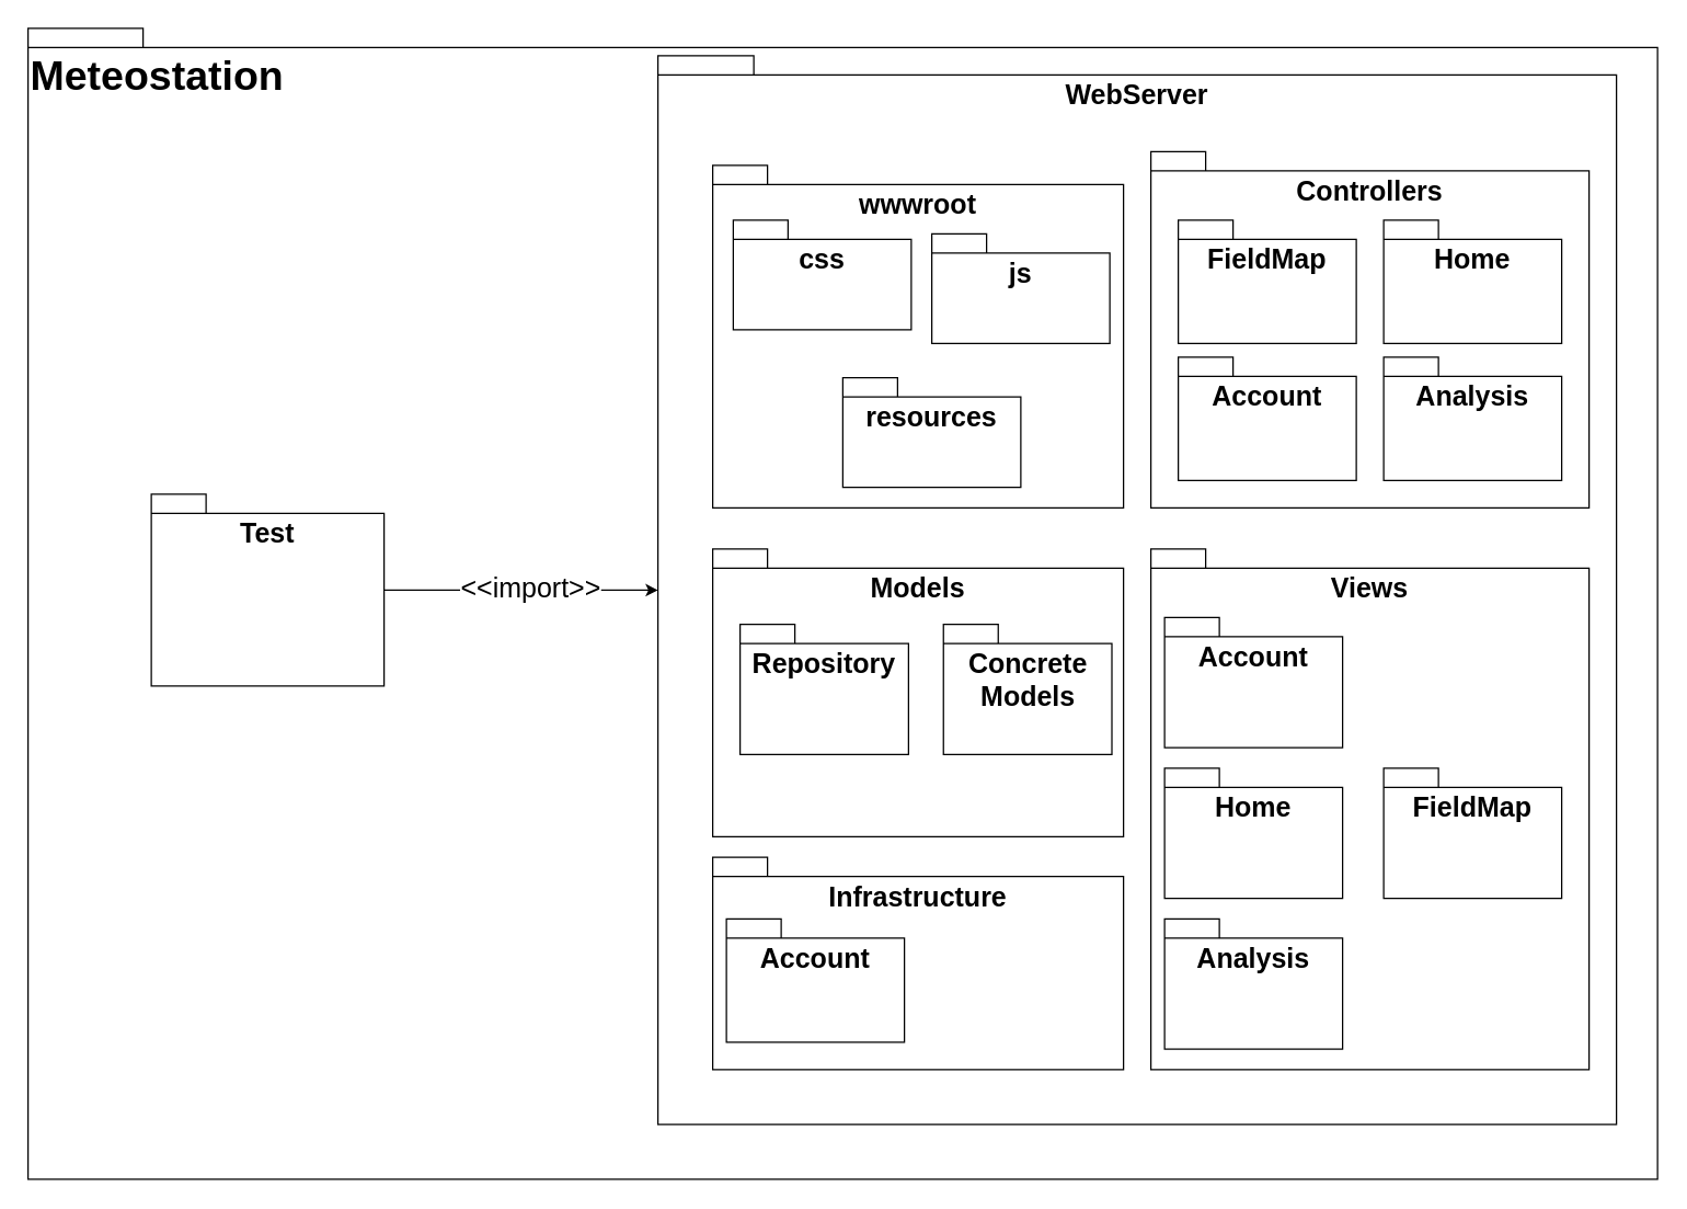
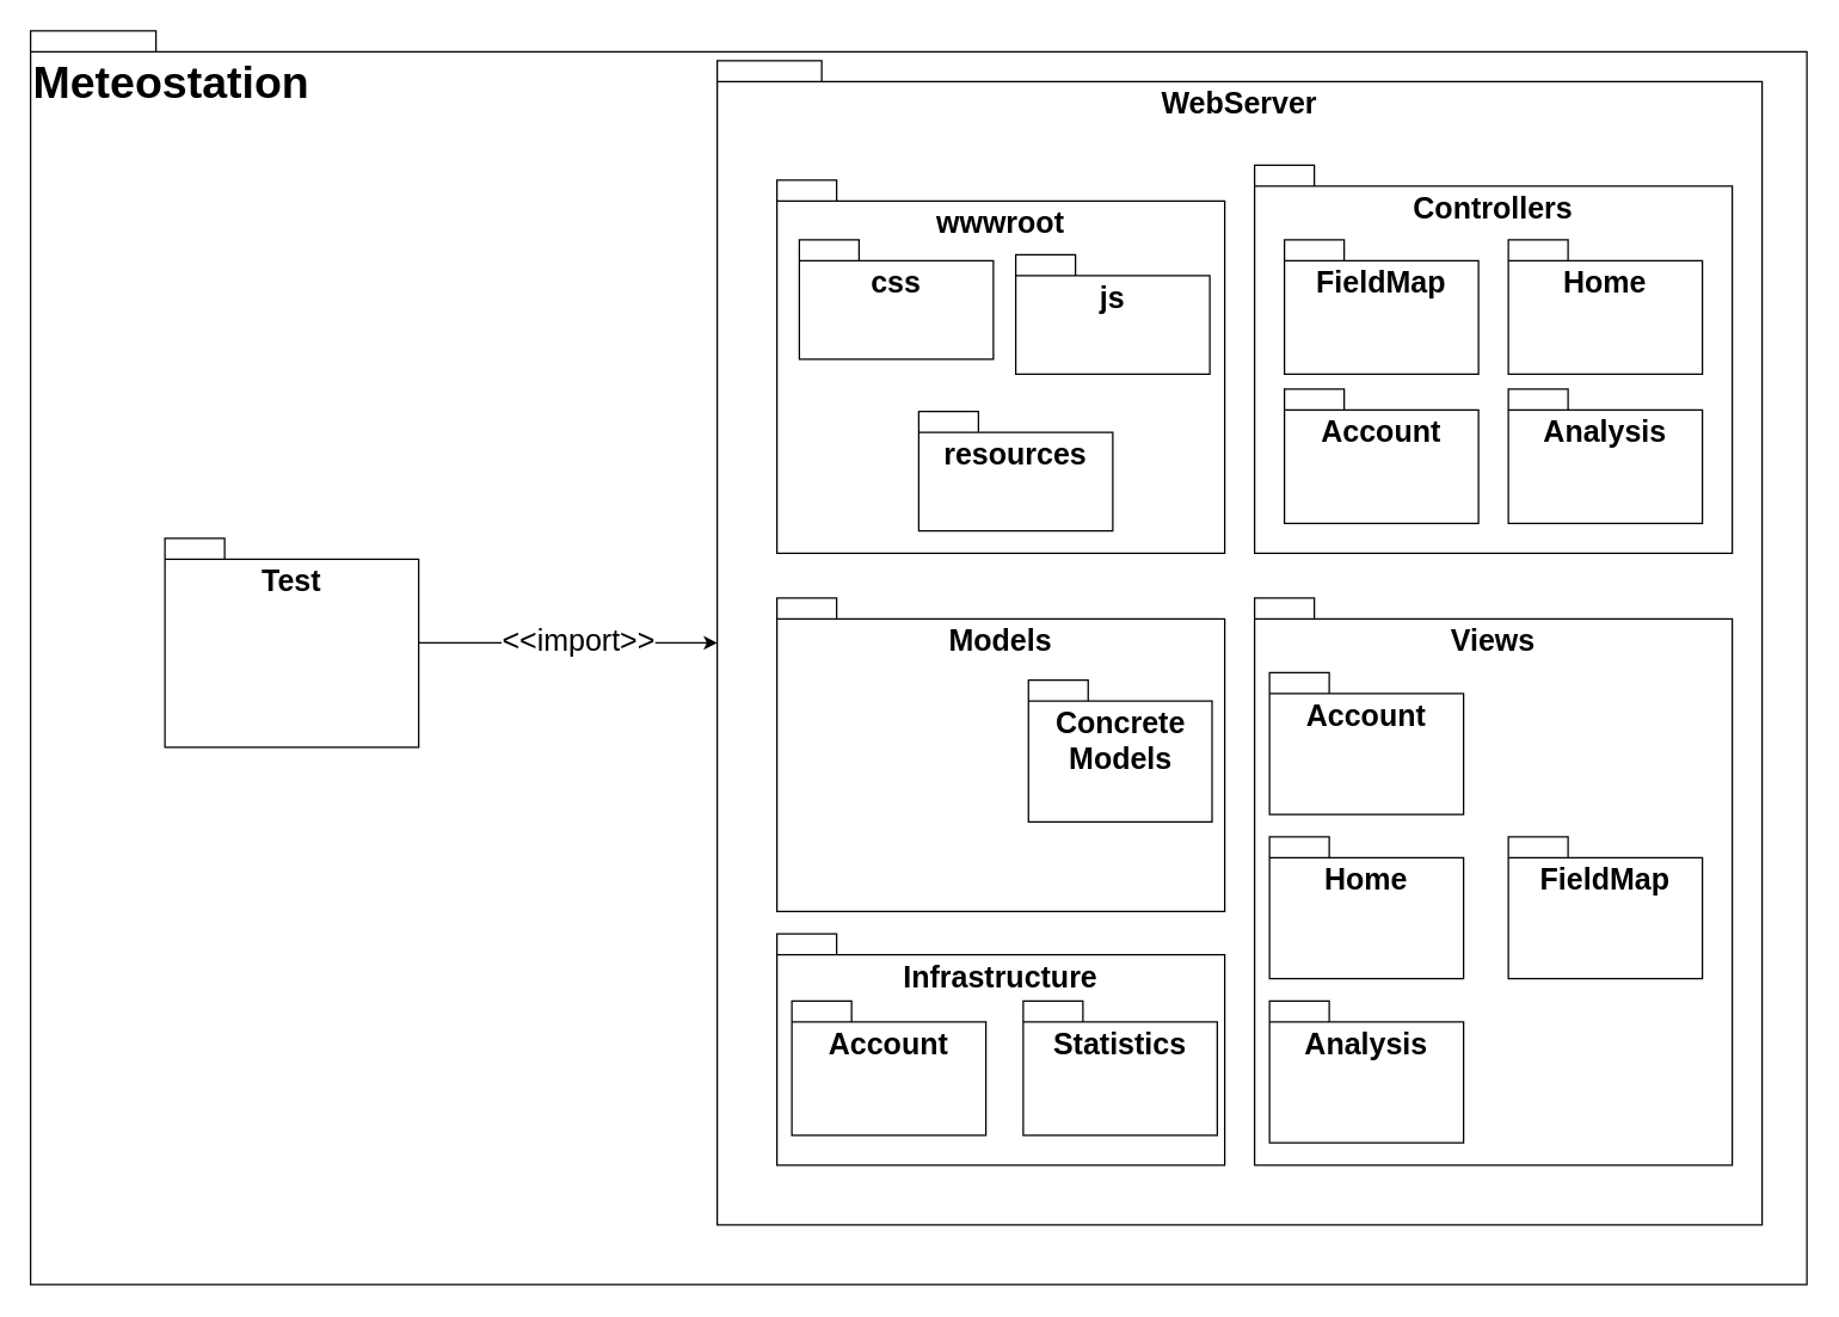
  <mxCell id="0" style=";html=1;" />
  <mxCell id="1" style=";html=1;" parent="0" />
  <mxCell id="2" value="Meteostation" style="shape=folder;fontStyle=1;spacingTop=10;tabWidth=40;tabHeight=14;tabPosition=left;html=1;whiteSpace=wrap;verticalAlign=top;fontSize=30;align=left;" vertex="1" parent="1"><mxGeometry x="20" y="20" width="1190" height="840" as="geometry" /></mxCell>
  <mxCell id="3" style="edgeStyle=orthogonalEdgeStyle;rounded=0;orthogonalLoop=1;jettySize=auto;html=1;dashed=0;dashPattern=12 12;" edge="1" parent="1" source="5" target="7"><mxGeometry relative="1" as="geometry"><Array as="points"><mxPoint x="320" y="430" /><mxPoint x="320" y="430" /></Array></mxGeometry></mxCell>
  <mxCell id="4" value="&lt;font style=&quot;font-size: 20px;&quot;&gt;&amp;lt;&amp;lt;import&amp;gt;&amp;gt;&lt;/font&gt;" style="edgeLabel;html=1;align=center;verticalAlign=middle;resizable=0;points=[];" vertex="1" connectable="0" parent="3"><mxGeometry x="0.059" y="3" relative="1" as="geometry"><mxPoint as="offset" /></mxGeometry></mxCell>
  <mxCell id="5" value="Test" style="shape=folder;fontStyle=1;spacingTop=10;tabWidth=40;tabHeight=14;tabPosition=left;html=1;whiteSpace=wrap;verticalAlign=top;fontSize=20;" vertex="1" parent="1"><mxGeometry x="110" y="360" width="170" height="140" as="geometry" /></mxCell>
  <mxCell id="6" value="" style="group" vertex="1" connectable="0" parent="1"><mxGeometry x="480" y="40" width="700" height="780" as="geometry" /></mxCell>
  <mxCell id="7" value="WebServer" style="shape=folder;fontStyle=1;spacingTop=10;tabWidth=40;tabHeight=14;tabPosition=left;html=1;whiteSpace=wrap;verticalAlign=top;fontSize=20;" vertex="1" parent="6"><mxGeometry width="700" height="780" as="geometry" /></mxCell>
  <mxCell id="8" value="" style="group" vertex="1" connectable="0" parent="6"><mxGeometry x="40" y="80" width="300" height="250" as="geometry" /></mxCell>
  <mxCell id="9" value="wwwroot" style="shape=folder;fontStyle=1;spacingTop=10;tabWidth=40;tabHeight=14;tabPosition=left;html=1;whiteSpace=wrap;verticalAlign=top;fontSize=20;" vertex="1" parent="8"><mxGeometry width="300" height="250" as="geometry" /></mxCell>
  <mxCell id="10" value="css" style="shape=folder;fontStyle=1;spacingTop=10;tabWidth=40;tabHeight=14;tabPosition=left;html=1;whiteSpace=wrap;verticalAlign=top;fontSize=20;" vertex="1" parent="8"><mxGeometry x="15" y="40" width="130" height="80" as="geometry" /></mxCell>
  <mxCell id="11" value="js" style="shape=folder;fontStyle=1;spacingTop=10;tabWidth=40;tabHeight=14;tabPosition=left;html=1;whiteSpace=wrap;verticalAlign=top;fontSize=20;" vertex="1" parent="8"><mxGeometry x="160" y="50" width="130" height="80" as="geometry" /></mxCell>
  <mxCell id="12" value="resources" style="shape=folder;fontStyle=1;spacingTop=10;tabWidth=40;tabHeight=14;tabPosition=left;html=1;whiteSpace=wrap;verticalAlign=top;fontSize=20;" vertex="1" parent="8"><mxGeometry x="95" y="155" width="130" height="80" as="geometry" /></mxCell>
  <mxCell id="13" value="" style="group" vertex="1" connectable="0" parent="6"><mxGeometry x="360" y="70" width="320" height="260" as="geometry" /></mxCell>
  <mxCell id="14" value="Controllers" style="shape=folder;fontStyle=1;spacingTop=10;tabWidth=40;tabHeight=14;tabPosition=left;html=1;whiteSpace=wrap;verticalAlign=top;fontSize=20;" vertex="1" parent="13"><mxGeometry width="320" height="260" as="geometry" /></mxCell>
  <mxCell id="15" value="FieldMap" style="shape=folder;fontStyle=1;spacingTop=10;tabWidth=40;tabHeight=14;tabPosition=left;html=1;whiteSpace=wrap;verticalAlign=top;fontSize=20;" vertex="1" parent="13"><mxGeometry x="20" y="50" width="130" height="90" as="geometry" /></mxCell>
  <mxCell id="16" value="Home" style="shape=folder;fontStyle=1;spacingTop=10;tabWidth=40;tabHeight=14;tabPosition=left;html=1;whiteSpace=wrap;verticalAlign=top;fontSize=20;" vertex="1" parent="13"><mxGeometry x="170" y="50" width="130" height="90" as="geometry" /></mxCell>
  <mxCell id="17" value="Account" style="shape=folder;fontStyle=1;spacingTop=10;tabWidth=40;tabHeight=14;tabPosition=left;html=1;whiteSpace=wrap;verticalAlign=top;fontSize=20;" vertex="1" parent="13"><mxGeometry x="20" y="150" width="130" height="90" as="geometry" /></mxCell>
  <mxCell id="18" value="Analysis" style="shape=folder;fontStyle=1;spacingTop=10;tabWidth=40;tabHeight=14;tabPosition=left;html=1;whiteSpace=wrap;verticalAlign=top;fontSize=20;" vertex="1" parent="13"><mxGeometry x="170" y="150" width="130" height="90" as="geometry" /></mxCell>
  <mxCell id="19" value="" style="group" vertex="1" connectable="0" parent="6"><mxGeometry x="40" y="360" width="300" height="210" as="geometry" /></mxCell>
  <mxCell id="20" value="Models" style="shape=folder;fontStyle=1;spacingTop=10;tabWidth=40;tabHeight=14;tabPosition=left;html=1;whiteSpace=wrap;verticalAlign=top;fontSize=20;" vertex="1" parent="19"><mxGeometry width="300" height="210" as="geometry" /></mxCell>
- <mxCell id="21" value="Repository" style="shape=folder;fontStyle=1;spacingTop=10;tabWidth=40;tabHeight=14;tabPosition=left;html=1;whiteSpace=wrap;verticalAlign=top;fontSize=20;" vertex="1" parent="19"><mxGeometry x="20" y="55" width="123" height="95" as="geometry" /></mxCell>
  <mxCell id="22" value="Concrete Models" style="shape=folder;fontStyle=1;spacingTop=10;tabWidth=40;tabHeight=14;tabPosition=left;html=1;whiteSpace=wrap;verticalAlign=top;fontSize=20;" vertex="1" parent="19"><mxGeometry x="168.5" y="55" width="123" height="95" as="geometry" /></mxCell>
  <mxCell id="23" value="" style="group" vertex="1" connectable="0" parent="6"><mxGeometry x="360" y="360" width="320" height="380" as="geometry" /></mxCell>
  <mxCell id="24" value="Views" style="shape=folder;fontStyle=1;spacingTop=10;tabWidth=40;tabHeight=14;tabPosition=left;html=1;whiteSpace=wrap;verticalAlign=top;fontSize=20;" vertex="1" parent="23"><mxGeometry width="320" height="380" as="geometry" /></mxCell>
  <mxCell id="25" value="Account" style="shape=folder;fontStyle=1;spacingTop=10;tabWidth=40;tabHeight=14;tabPosition=left;html=1;whiteSpace=wrap;verticalAlign=top;fontSize=20;" vertex="1" parent="23"><mxGeometry x="10" y="50" width="130" height="95" as="geometry" /></mxCell>
  <mxCell id="26" value="Analysis" style="shape=folder;fontStyle=1;spacingTop=10;tabWidth=40;tabHeight=14;tabPosition=left;html=1;whiteSpace=wrap;verticalAlign=top;fontSize=20;" vertex="1" parent="23"><mxGeometry x="10" y="270" width="130" height="95" as="geometry" /></mxCell>
  <mxCell id="27" value="FieldMap" style="shape=folder;fontStyle=1;spacingTop=10;tabWidth=40;tabHeight=14;tabPosition=left;html=1;whiteSpace=wrap;verticalAlign=top;fontSize=20;" vertex="1" parent="23"><mxGeometry x="170" y="160" width="130" height="95" as="geometry" /></mxCell>
  <mxCell id="28" value="Home" style="shape=folder;fontStyle=1;spacingTop=10;tabWidth=40;tabHeight=14;tabPosition=left;html=1;whiteSpace=wrap;verticalAlign=top;fontSize=20;" vertex="1" parent="23"><mxGeometry x="10" y="160" width="130" height="95" as="geometry" /></mxCell>
  <mxCell id="29" value="" style="group" vertex="1" connectable="0" parent="6"><mxGeometry x="40" y="585" width="300" height="155" as="geometry" /></mxCell>
  <mxCell id="30" value="" style="group" vertex="1" connectable="0" parent="29"><mxGeometry width="300" height="155" as="geometry" /></mxCell>
  <mxCell id="31" value="Infrastructure" style="shape=folder;fontStyle=1;spacingTop=10;tabWidth=40;tabHeight=14;tabPosition=left;html=1;whiteSpace=wrap;verticalAlign=top;fontSize=20;" vertex="1" parent="30"><mxGeometry width="300" height="155" as="geometry" /></mxCell>
+ <mxCell id="32" value="Statistics" style="shape=folder;fontStyle=1;spacingTop=10;tabWidth=40;tabHeight=14;tabPosition=left;html=1;whiteSpace=wrap;verticalAlign=top;fontSize=20;" vertex="1" parent="30"><mxGeometry x="165" y="45" width="130" height="90" as="geometry" /></mxCell>
  <mxCell id="33" value="Account" style="shape=folder;fontStyle=1;spacingTop=10;tabWidth=40;tabHeight=14;tabPosition=left;html=1;whiteSpace=wrap;verticalAlign=top;fontSize=20;" vertex="1" parent="30"><mxGeometry x="10" y="45" width="130" height="90" as="geometry" /></mxCell>
